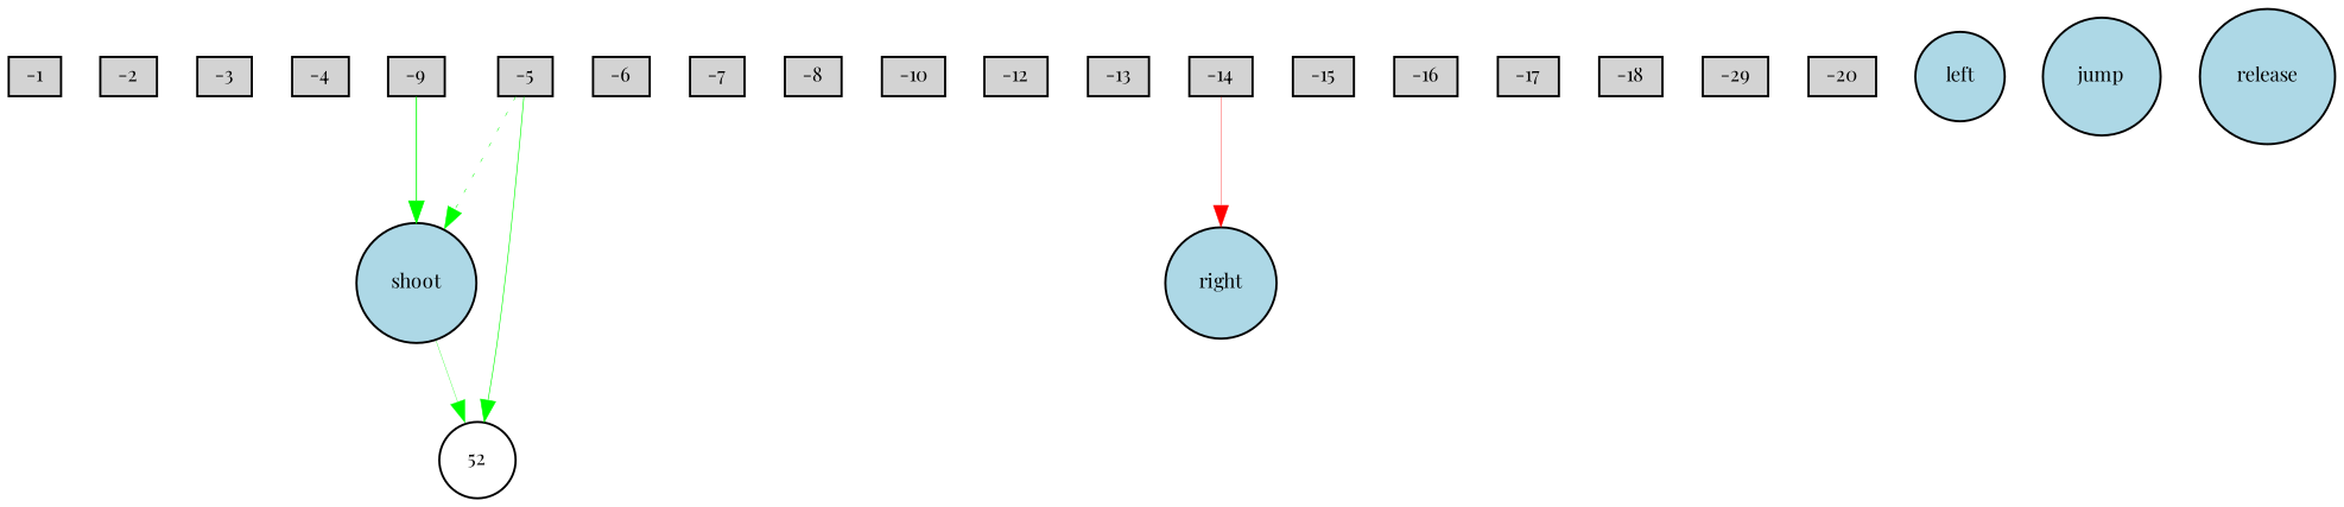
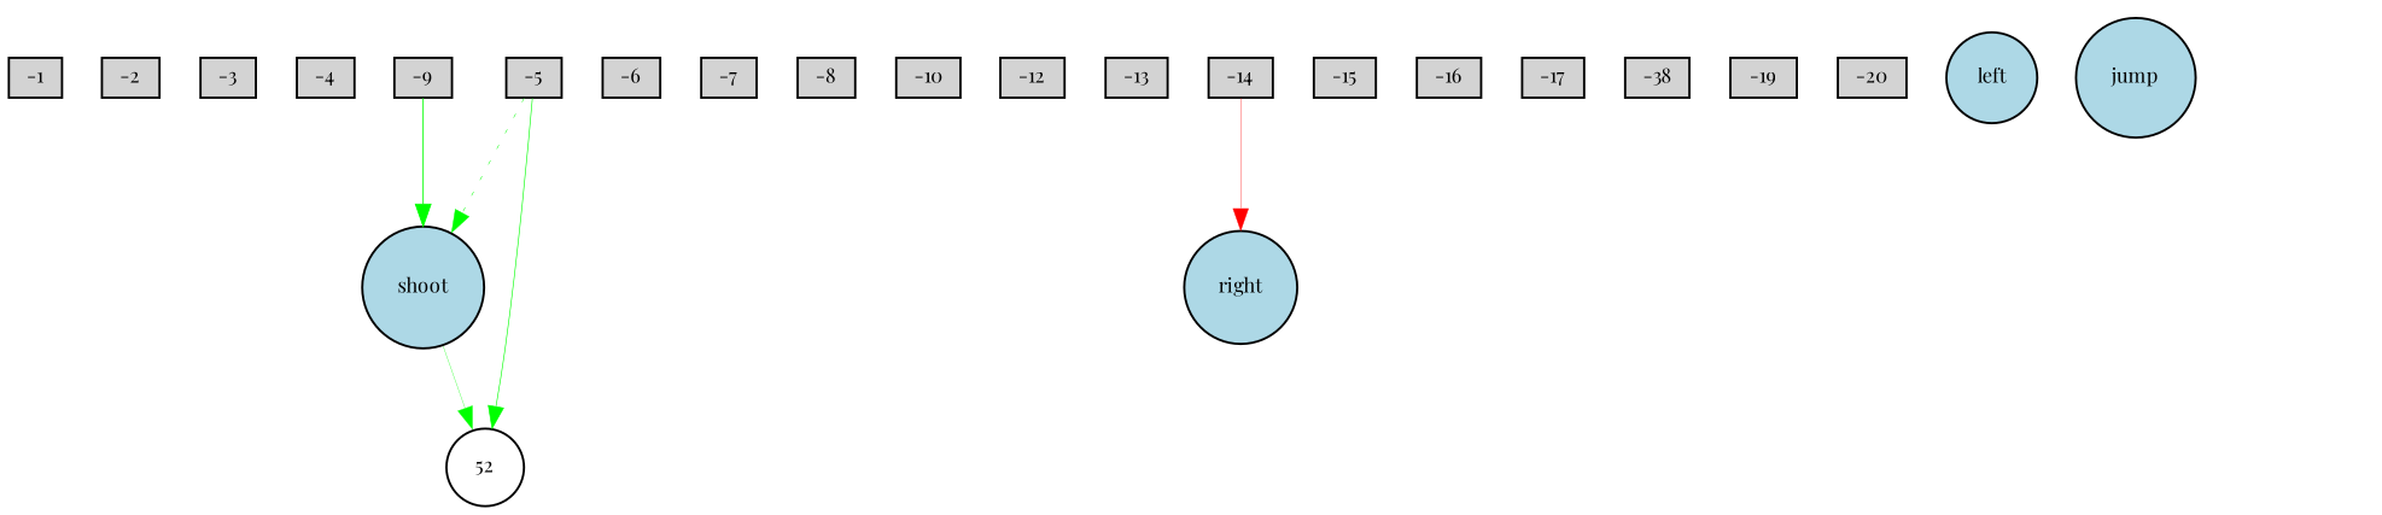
  digraph {
    fontname="Playfair Display"
    node [fillcolor=lightgray fontname="Playfair Display" fontsize=9 shape=box style=filled]
    edge [color=green fontname="Playfair Display" style=solid]
    -1 [height=0.2 width=0.2]
    -2 [height=0.2 width=0.2]
    -3 [height=0.2 width=0.2]
    -4 [height=0.2 width=0.2]
    -5 [height=0.2 width=0.2]
    shoot [fillcolor=lightblue height=0.2 shape=circle width=0.2]
    52 [fillcolor=white height=0.2 shape=circle width=0.2]
    -6 [height=0.2 width=0.2]
    -7 [height=0.2 width=0.2]
    -8 [height=0.2 width=0.2]
    -9 [height=0.2 width=0.2]
    -10 [height=0.2 width=0.2]
    -12 [height=0.2 width=0.2]
    -13 [height=0.2 width=0.2]
    -14 [height=0.2 width=0.2]
    right [fillcolor=lightblue height=0.2 shape=circle width=0.2]
    -15 [height=0.2 width=0.2]
    -16 [height=0.2 width=0.2]
    -17 [height=0.2 width=0.2]
-   -18 [height=0.2 width=0.2]
-   -19 [height=0.2 width=0.2 label=-29]
+   -18 [height=0.2 width=0.2 label=-38]
+   -19 [height=0.2 width=0.2]
    -20 [height=0.2 width=0.2]
    left [fillcolor=lightblue height=0.2 shape=circle width=0.2]
    jump [fillcolor=lightblue height=0.2 shape=circle width=0.2]
-   release [fillcolor=lightblue height=0.2 shape=circle width=0.2]
    -5 -> shoot [penwidth=0.24894835928390505 style=dotted]
    -5 -> 52 [penwidth=0.32757111997291644]
    shoot -> 52 [penwidth=0.15847867000204346]
    -9 -> shoot [penwidth=0.4690439831197031]
    -14 -> right [color=red penwidth=0.18031879461892453]
  }
